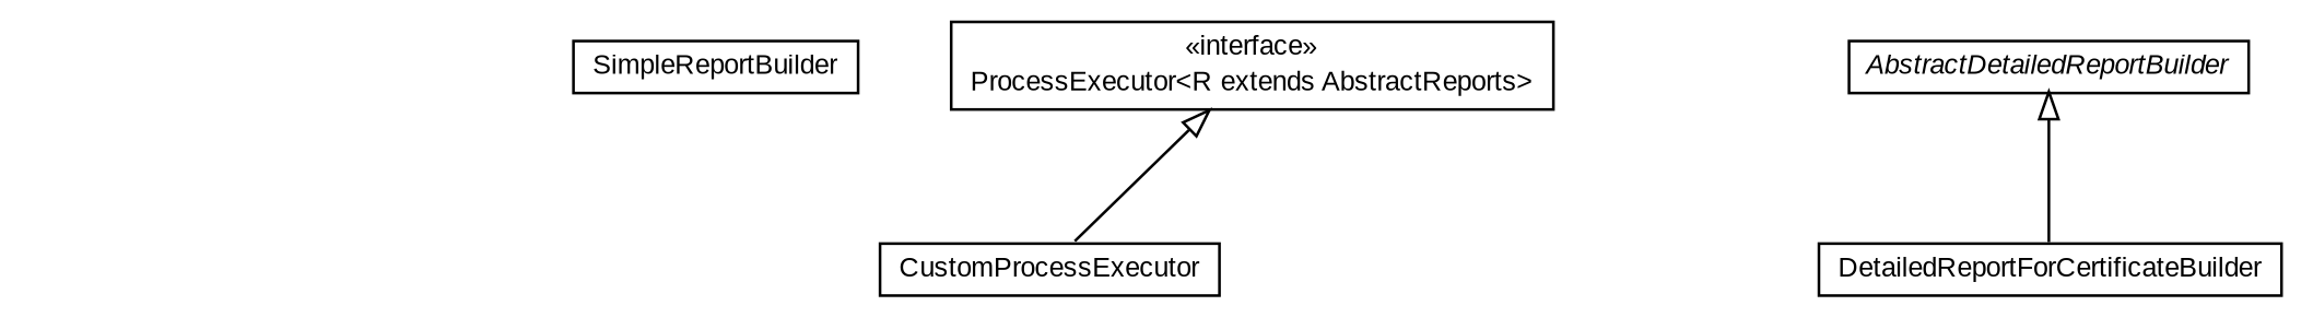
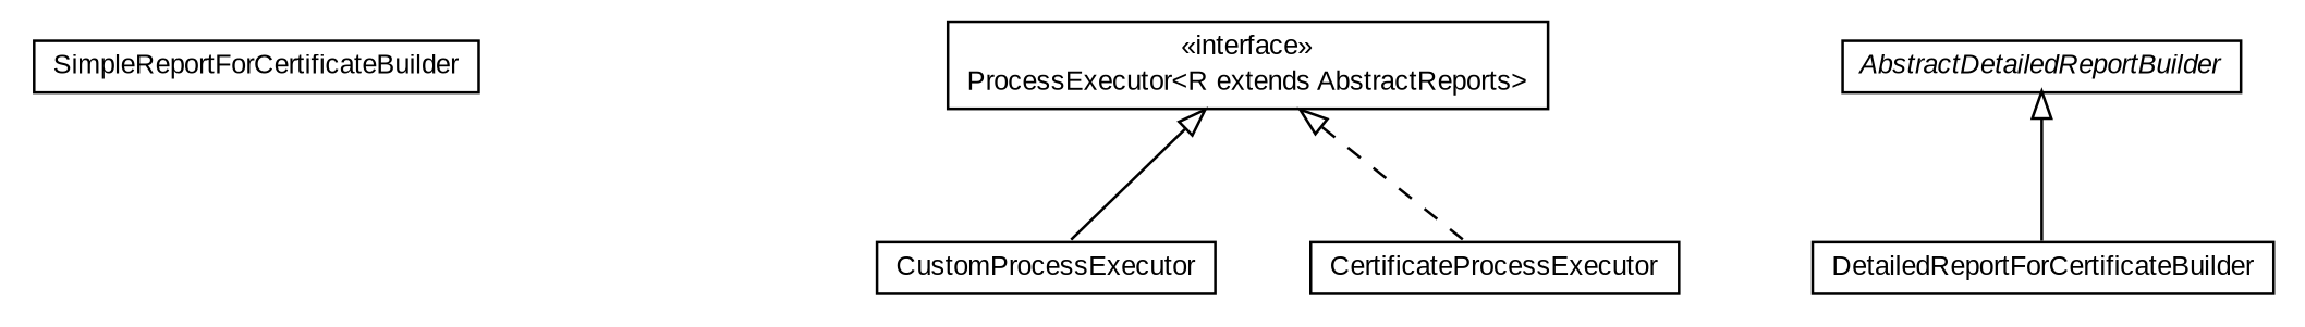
  digraph {
    nodesep=0.25
    ranksep=0.5
    node [fontcolor=black fontname=arial fontsize=10.0 shape=plaintext]
    edge [arrowtail=empty dir=back fontname=arial fontsize=10 headport=p labelfontname=arial labelfontsize=10 tailport=p]
-   n2 [label=<<table title="eu.europa.esig.dss.validation.executor.SimpleReportBuilder" border="0" cellborder="1" cellspacing="0" cellpadding="2" port="p" href="./SimpleReportBuilder.html"> 		<tr><td><table border="0" cellspacing="0" cellpadding="1"> <tr><td align="center" balign="center"> SimpleReportBuilder </td></tr> 		</table></td></tr> 		</table>>]
+   n1 [label=<<table title="eu.europa.esig.dss.validation.executor.SimpleReportForCertificateBuilder" border="0" cellborder="1" cellspacing="0" cellpadding="2" port="p" href="./SimpleReportForCertificateBuilder.html"> 		<tr><td><table border="0" cellspacing="0" cellpadding="1"> <tr><td align="center" balign="center"> SimpleReportForCertificateBuilder </td></tr> 		</table></td></tr> 		</table>>]
    n3 [label=<<table title="eu.europa.esig.dss.validation.executor.ProcessExecutor" border="0" cellborder="1" cellspacing="0" cellpadding="2" port="p" href="./ProcessExecutor.html"> 		<tr><td><table border="0" cellspacing="0" cellpadding="1"> <tr><td align="center" balign="center"> &#171;interface&#187; </td></tr> <tr><td align="center" balign="center"> ProcessExecutor&lt;R extends AbstractReports&gt; </td></tr> 		</table></td></tr> 		</table>>]
    n4 [label=<<table title="eu.europa.esig.dss.validation.executor.CustomProcessExecutor" border="0" cellborder="1" cellspacing="0" cellpadding="2" port="p" href="./CustomProcessExecutor.html"> 		<tr><td><table border="0" cellspacing="0" cellpadding="1"> <tr><td align="center" balign="center"> CustomProcessExecutor </td></tr> 		</table></td></tr> 		</table>>]
+   n5 [label=<<table title="eu.europa.esig.dss.validation.executor.CertificateProcessExecutor" border="0" cellborder="1" cellspacing="0" cellpadding="2" port="p" href="./CertificateProcessExecutor.html"> 		<tr><td><table border="0" cellspacing="0" cellpadding="1"> <tr><td align="center" balign="center"> CertificateProcessExecutor </td></tr> 		</table></td></tr> 		</table>>]
    n6 [label=<<table title="eu.europa.esig.dss.validation.executor.DetailedReportForCertificateBuilder" border="0" cellborder="1" cellspacing="0" cellpadding="2" port="p" href="./DetailedReportForCertificateBuilder.html"> 		<tr><td><table border="0" cellspacing="0" cellpadding="1"> <tr><td align="center" balign="center"> DetailedReportForCertificateBuilder </td></tr> 		</table></td></tr> 		</table>>]
    n7 [label=<<table title="eu.europa.esig.dss.validation.executor.AbstractDetailedReportBuilder" border="0" cellborder="1" cellspacing="0" cellpadding="2" port="p" href="./AbstractDetailedReportBuilder.html"> 		<tr><td><table border="0" cellspacing="0" cellpadding="1"> <tr><td align="center" balign="center"><font face="arial italic"> AbstractDetailedReportBuilder </font></td></tr> 		</table></td></tr> 		</table>>]
    n3 -> n4 [style=solid]
+   n3 -> n5 [style=dashed]
    n7 -> n6
  }
